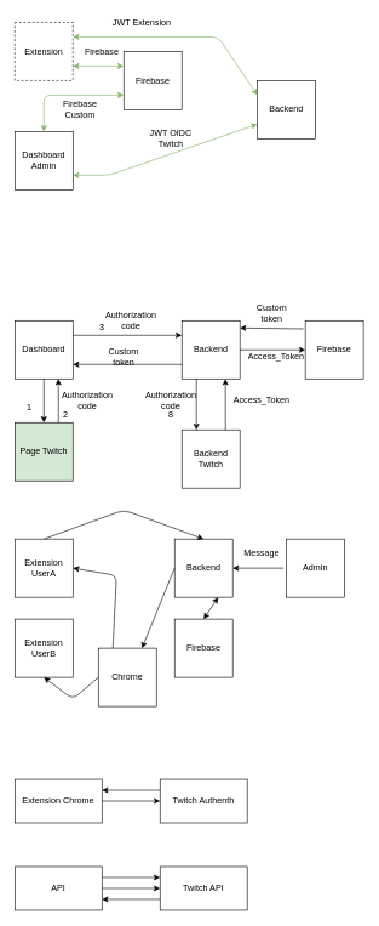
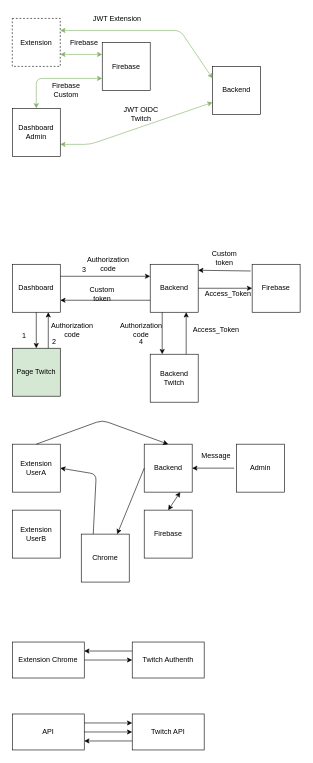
  <mxCell id="0" />
  <mxCell id="1" parent="0" />
  <mxCell id="2" value="Extension" style="whiteSpace=wrap;html=1;aspect=fixed;dashed=1;" parent="1" vertex="1"><mxGeometry x="20" y="30" width="80" height="80" as="geometry" /></mxCell>
  <mxCell id="3" value="Dashboard&lt;br&gt;Admin" style="whiteSpace=wrap;html=1;aspect=fixed;" parent="1" vertex="1"><mxGeometry x="20" y="180" width="80" height="80" as="geometry" /></mxCell>
  <mxCell id="4" value="Backend" style="whiteSpace=wrap;html=1;aspect=fixed;" parent="1" vertex="1"><mxGeometry x="354" y="110" width="80" height="80" as="geometry" /></mxCell>
  <mxCell id="5" value="" style="endArrow=classic;startArrow=classic;html=1;exitX=1;exitY=0.25;exitDx=0;exitDy=0;entryX=0;entryY=0.25;entryDx=0;entryDy=0;fillColor=#d5e8d4;strokeColor=#82b366;" parent="1" source="2" target="4" edge="1"><mxGeometry width="50" height="50" relative="1" as="geometry"><mxPoint x="280" y="180" as="sourcePoint" /><mxPoint x="330" y="130" as="targetPoint" /><Array as="points"><mxPoint x="300" y="50" /></Array></mxGeometry></mxCell>
  <mxCell id="6" value="JWT Extension" style="text;html=1;strokeColor=none;fillColor=none;align=center;verticalAlign=middle;whiteSpace=wrap;rounded=0;" parent="1" vertex="1"><mxGeometry x="140" y="20" width="110" height="20" as="geometry" /></mxCell>
  <mxCell id="7" value="" style="endArrow=classic;startArrow=classic;html=1;exitX=1;exitY=0.75;exitDx=0;exitDy=0;entryX=0;entryY=0.75;entryDx=0;entryDy=0;fillColor=#d5e8d4;strokeColor=#82b366;" parent="1" source="3" target="4" edge="1"><mxGeometry width="50" height="50" relative="1" as="geometry"><mxPoint x="280" y="180" as="sourcePoint" /><mxPoint x="330" y="130" as="targetPoint" /><Array as="points"><mxPoint x="150" y="240" /></Array></mxGeometry></mxCell>
  <mxCell id="8" value="JWT OIDC Twitch" style="text;html=1;strokeColor=none;fillColor=none;align=center;verticalAlign=middle;whiteSpace=wrap;rounded=0;" parent="1" vertex="1"><mxGeometry x="190" y="180" width="90" height="20" as="geometry" /></mxCell>
  <mxCell id="9" value="Firebase" style="whiteSpace=wrap;html=1;aspect=fixed;" parent="1" vertex="1"><mxGeometry x="170" y="70" width="80" height="80" as="geometry" /></mxCell>
  <mxCell id="10" value="" style="endArrow=classic;startArrow=classic;html=1;exitX=1;exitY=0.75;exitDx=0;exitDy=0;entryX=0;entryY=0.25;entryDx=0;entryDy=0;fillColor=#d5e8d4;strokeColor=#82b366;" parent="1" source="2" target="9" edge="1"><mxGeometry width="50" height="50" relative="1" as="geometry"><mxPoint x="270" y="180" as="sourcePoint" /><mxPoint x="320" y="130" as="targetPoint" /></mxGeometry></mxCell>
  <mxCell id="11" value="" style="endArrow=classic;startArrow=classic;html=1;exitX=0.5;exitY=0;exitDx=0;exitDy=0;entryX=0;entryY=0.75;entryDx=0;entryDy=0;fillColor=#d5e8d4;strokeColor=#82b366;" parent="1" source="3" target="9" edge="1"><mxGeometry width="50" height="50" relative="1" as="geometry"><mxPoint x="270" y="180" as="sourcePoint" /><mxPoint x="320" y="130" as="targetPoint" /><Array as="points"><mxPoint x="60" y="130" /></Array></mxGeometry></mxCell>
  <mxCell id="12" value="Firebase" style="text;html=1;strokeColor=none;fillColor=none;align=center;verticalAlign=middle;whiteSpace=wrap;rounded=0;" parent="1" vertex="1"><mxGeometry x="120" y="60" width="40" height="20" as="geometry" /></mxCell>
  <mxCell id="13" value="Firebase&lt;br&gt;Custom" style="text;html=1;strokeColor=none;fillColor=none;align=center;verticalAlign=middle;whiteSpace=wrap;rounded=0;" parent="1" vertex="1"><mxGeometry x="90" y="140" width="40" height="20" as="geometry" /></mxCell>
  <mxCell id="14" value="Dashboard" style="whiteSpace=wrap;html=1;aspect=fixed;" parent="1" vertex="1"><mxGeometry x="20" y="440" width="80" height="80" as="geometry" /></mxCell>
  <mxCell id="15" value="Page Twitch" style="whiteSpace=wrap;html=1;aspect=fixed;fillColor=#d5e8d4;" parent="1" vertex="1"><mxGeometry x="20" y="580" width="80" height="80" as="geometry" /></mxCell>
  <mxCell id="16" value="Backend" style="whiteSpace=wrap;html=1;aspect=fixed;" parent="1" vertex="1"><mxGeometry x="250" y="440" width="80" height="80" as="geometry" /></mxCell>
  <mxCell id="17" value="Backend Twitch" style="whiteSpace=wrap;html=1;aspect=fixed;" parent="1" vertex="1"><mxGeometry x="250" y="590" width="80" height="80" as="geometry" /></mxCell>
  <mxCell id="18" value="" style="endArrow=classic;html=1;entryX=0.5;entryY=0;entryDx=0;entryDy=0;exitX=0.5;exitY=1;exitDx=0;exitDy=0;" parent="1" source="14" target="15" edge="1"><mxGeometry width="50" height="50" relative="1" as="geometry"><mxPoint x="200" y="560" as="sourcePoint" /><mxPoint x="250" y="510" as="targetPoint" /></mxGeometry></mxCell>
  <mxCell id="19" value="" style="endArrow=classic;html=1;exitX=0.75;exitY=0;exitDx=0;exitDy=0;entryX=0.75;entryY=1;entryDx=0;entryDy=0;" parent="1" source="15" target="14" edge="1"><mxGeometry width="50" height="50" relative="1" as="geometry"><mxPoint x="200" y="560" as="sourcePoint" /><mxPoint x="250" y="510" as="targetPoint" /></mxGeometry></mxCell>
  <mxCell id="20" value="Authorization code" style="text;html=1;strokeColor=none;fillColor=none;align=center;verticalAlign=middle;whiteSpace=wrap;rounded=0;" parent="1" vertex="1"><mxGeometry x="100" y="540" width="40" height="20" as="geometry" /></mxCell>
  <mxCell id="21" value="1" style="text;html=1;strokeColor=none;fillColor=none;align=center;verticalAlign=middle;whiteSpace=wrap;rounded=0;" parent="1" vertex="1"><mxGeometry x="20" y="550" width="40" height="20" as="geometry" /></mxCell>
  <mxCell id="22" value="2" style="text;html=1;strokeColor=none;fillColor=none;align=center;verticalAlign=middle;whiteSpace=wrap;rounded=0;" parent="1" vertex="1"><mxGeometry x="70" y="560" width="40" height="20" as="geometry" /></mxCell>
  <mxCell id="23" value="" style="endArrow=classic;html=1;exitX=1;exitY=0.25;exitDx=0;exitDy=0;entryX=0;entryY=0.25;entryDx=0;entryDy=0;" parent="1" source="14" target="16" edge="1"><mxGeometry width="50" height="50" relative="1" as="geometry"><mxPoint x="200" y="560" as="sourcePoint" /><mxPoint x="250" y="510" as="targetPoint" /></mxGeometry></mxCell>
  <mxCell id="24" value="Authorization code" style="text;html=1;strokeColor=none;fillColor=none;align=center;verticalAlign=middle;whiteSpace=wrap;rounded=0;" parent="1" vertex="1"><mxGeometry x="160" y="430" width="40" height="20" as="geometry" /></mxCell>
  <mxCell id="25" value="3" style="text;html=1;strokeColor=none;fillColor=none;align=center;verticalAlign=middle;whiteSpace=wrap;rounded=0;" parent="1" vertex="1"><mxGeometry x="120" y="440" width="40" height="20" as="geometry" /></mxCell>
  <mxCell id="26" value="" style="endArrow=classic;html=1;exitX=0.25;exitY=1;exitDx=0;exitDy=0;entryX=0.25;entryY=0;entryDx=0;entryDy=0;" parent="1" source="16" target="17" edge="1"><mxGeometry width="50" height="50" relative="1" as="geometry"><mxPoint x="200" y="560" as="sourcePoint" /><mxPoint x="250" y="510" as="targetPoint" /></mxGeometry></mxCell>
  <mxCell id="27" value="Authorization code" style="text;html=1;strokeColor=none;fillColor=none;align=center;verticalAlign=middle;whiteSpace=wrap;rounded=0;" parent="1" vertex="1"><mxGeometry x="215" y="540" width="40" height="20" as="geometry" /></mxCell>
- <mxCell id="28" value="8" style="text;html=1;strokeColor=none;fillColor=none;align=center;verticalAlign=middle;whiteSpace=wrap;rounded=0;" parent="1" vertex="1"><mxGeometry x="215" y="560" width="40" height="20" as="geometry" /></mxCell>
+ <mxCell id="28" value="4" style="text;html=1;strokeColor=none;fillColor=none;align=center;verticalAlign=middle;whiteSpace=wrap;rounded=0;" parent="1" vertex="1"><mxGeometry x="215" y="560" width="40" height="20" as="geometry" /></mxCell>
  <mxCell id="29" value="" style="endArrow=classic;html=1;exitX=0.75;exitY=0;exitDx=0;exitDy=0;entryX=0.75;entryY=1;entryDx=0;entryDy=0;" parent="1" source="17" target="16" edge="1"><mxGeometry width="50" height="50" relative="1" as="geometry"><mxPoint x="200" y="560" as="sourcePoint" /><mxPoint x="250" y="510" as="targetPoint" /></mxGeometry></mxCell>
  <mxCell id="30" value="Access_Token" style="text;html=1;strokeColor=none;fillColor=none;align=center;verticalAlign=middle;whiteSpace=wrap;rounded=0;" parent="1" vertex="1"><mxGeometry x="340" y="540" width="40" height="20" as="geometry" /></mxCell>
  <mxCell id="31" value="Firebase" style="whiteSpace=wrap;html=1;aspect=fixed;" parent="1" vertex="1"><mxGeometry x="420" y="440" width="80" height="80" as="geometry" /></mxCell>
  <mxCell id="32" value="" style="endArrow=classic;html=1;exitX=1;exitY=0.5;exitDx=0;exitDy=0;entryX=0;entryY=0.5;entryDx=0;entryDy=0;" parent="1" source="16" target="31" edge="1"><mxGeometry width="50" height="50" relative="1" as="geometry"><mxPoint x="200" y="560" as="sourcePoint" /><mxPoint x="250" y="510" as="targetPoint" /></mxGeometry></mxCell>
  <mxCell id="33" value="" style="endArrow=classic;html=1;exitX=-0.031;exitY=0.14;exitDx=0;exitDy=0;exitPerimeter=0;" parent="1" source="31" edge="1"><mxGeometry width="50" height="50" relative="1" as="geometry"><mxPoint x="200" y="560" as="sourcePoint" /><mxPoint x="330" y="450" as="targetPoint" /></mxGeometry></mxCell>
  <mxCell id="34" value="" style="endArrow=classic;html=1;entryX=1;entryY=0.75;entryDx=0;entryDy=0;exitX=0;exitY=0.75;exitDx=0;exitDy=0;" parent="1" source="16" target="14" edge="1"><mxGeometry width="50" height="50" relative="1" as="geometry"><mxPoint x="120" y="500" as="sourcePoint" /><mxPoint x="250" y="510" as="targetPoint" /></mxGeometry></mxCell>
  <mxCell id="35" value="Access_Token" style="text;html=1;strokeColor=none;fillColor=none;align=center;verticalAlign=middle;whiteSpace=wrap;rounded=0;" parent="1" vertex="1"><mxGeometry x="360" y="480" width="40" height="20" as="geometry" /></mxCell>
  <mxCell id="36" value="Custom token" style="text;html=1;strokeColor=none;fillColor=none;align=center;verticalAlign=middle;whiteSpace=wrap;rounded=0;" parent="1" vertex="1"><mxGeometry x="354" y="420" width="40" height="20" as="geometry" /></mxCell>
  <mxCell id="37" value="Custom token" style="text;html=1;strokeColor=none;fillColor=none;align=center;verticalAlign=middle;whiteSpace=wrap;rounded=0;" parent="1" vertex="1"><mxGeometry x="150" y="480" width="40" height="20" as="geometry" /></mxCell>
  <mxCell id="38" value="Extension&lt;br&gt;UserA" style="whiteSpace=wrap;html=1;aspect=fixed;" parent="1" vertex="1"><mxGeometry x="20" y="740" width="80" height="80" as="geometry" /></mxCell>
  <mxCell id="39" value="Extension&lt;br&gt;UserB" style="whiteSpace=wrap;html=1;aspect=fixed;" parent="1" vertex="1"><mxGeometry x="20" y="850" width="80" height="80" as="geometry" /></mxCell>
  <mxCell id="40" value="Backend" style="whiteSpace=wrap;html=1;aspect=fixed;" parent="1" vertex="1"><mxGeometry x="240" y="740" width="80" height="80" as="geometry" /></mxCell>
  <mxCell id="41" value="Firebase" style="whiteSpace=wrap;html=1;aspect=fixed;" parent="1" vertex="1"><mxGeometry x="240" y="850" width="80" height="80" as="geometry" /></mxCell>
  <mxCell id="42" value="Admin" style="whiteSpace=wrap;html=1;aspect=fixed;" parent="1" vertex="1"><mxGeometry x="394" y="740" width="80" height="80" as="geometry" /></mxCell>
  <mxCell id="43" value="" style="endArrow=classic;html=1;entryX=1;entryY=0.5;entryDx=0;entryDy=0;" parent="1" target="40" edge="1"><mxGeometry width="50" height="50" relative="1" as="geometry"><mxPoint x="390" y="780" as="sourcePoint" /><mxPoint x="270" y="820" as="targetPoint" /></mxGeometry></mxCell>
  <mxCell id="44" value="Message" style="text;html=1;strokeColor=none;fillColor=none;align=center;verticalAlign=middle;whiteSpace=wrap;rounded=0;" parent="1" vertex="1"><mxGeometry x="340" y="750" width="40" height="20" as="geometry" /></mxCell>
  <mxCell id="45" value="" style="endArrow=classic;startArrow=classic;html=1;entryX=0.75;entryY=1;entryDx=0;entryDy=0;exitX=0.5;exitY=0;exitDx=0;exitDy=0;" parent="1" source="41" target="40" edge="1"><mxGeometry width="50" height="50" relative="1" as="geometry"><mxPoint x="220" y="870" as="sourcePoint" /><mxPoint x="270" y="820" as="targetPoint" /><Array as="points" /></mxGeometry></mxCell>
- <mxCell id="46" value="" style="endArrow=classic;html=1;entryX=0.5;entryY=1;entryDx=0;entryDy=0;exitX=0;exitY=0.5;exitDx=0;exitDy=0;" parent="1" source="48" target="39" edge="1"><mxGeometry width="50" height="50" relative="1" as="geometry"><mxPoint x="220" y="870" as="sourcePoint" /><mxPoint x="270" y="820" as="targetPoint" /><Array as="points"><mxPoint x="100" y="960" /></Array></mxGeometry></mxCell>
  <mxCell id="47" value="" style="endArrow=classic;html=1;exitX=0;exitY=0.5;exitDx=0;exitDy=0;entryX=0.75;entryY=0;entryDx=0;entryDy=0;" parent="1" source="40" target="48" edge="1"><mxGeometry width="50" height="50" relative="1" as="geometry"><mxPoint x="220" y="870" as="sourcePoint" /><mxPoint x="270" y="820" as="targetPoint" /></mxGeometry></mxCell>
  <mxCell id="48" value="Chrome" style="whiteSpace=wrap;html=1;aspect=fixed;" parent="1" vertex="1"><mxGeometry x="135" y="890" width="80" height="80" as="geometry" /></mxCell>
  <mxCell id="49" value="" style="endArrow=classic;html=1;exitX=0.25;exitY=0;exitDx=0;exitDy=0;entryX=1;entryY=0.5;entryDx=0;entryDy=0;" parent="1" source="48" target="38" edge="1"><mxGeometry width="50" height="50" relative="1" as="geometry"><mxPoint x="220" y="870" as="sourcePoint" /><mxPoint x="270" y="820" as="targetPoint" /><Array as="points"><mxPoint x="160" y="790" /></Array></mxGeometry></mxCell>
  <mxCell id="50" value="" style="endArrow=classic;html=1;exitX=0.5;exitY=0;exitDx=0;exitDy=0;entryX=0.5;entryY=0;entryDx=0;entryDy=0;" parent="1" source="38" target="40" edge="1"><mxGeometry width="50" height="50" relative="1" as="geometry"><mxPoint x="220" y="800" as="sourcePoint" /><mxPoint x="270" y="750" as="targetPoint" /><Array as="points"><mxPoint x="170" y="700" /></Array></mxGeometry></mxCell>
  <mxCell id="51" value="" style="edgeStyle=orthogonalEdgeStyle;rounded=0;orthogonalLoop=1;jettySize=auto;html=1;" edge="1" parent="1" source="52" target="53"><mxGeometry relative="1" as="geometry" /></mxCell>
  <mxCell id="52" value="Extension Chrome" style="rounded=0;whiteSpace=wrap;html=1;" vertex="1" parent="1"><mxGeometry x="20" y="1070" width="120" height="60" as="geometry" /></mxCell>
  <mxCell id="53" value="Twitch Authenth" style="rounded=0;whiteSpace=wrap;html=1;" vertex="1" parent="1"><mxGeometry x="220" y="1070" width="120" height="60" as="geometry" /></mxCell>
  <mxCell id="54" value="" style="endArrow=classic;html=1;exitX=0;exitY=0.25;exitDx=0;exitDy=0;entryX=1;entryY=0.25;entryDx=0;entryDy=0;" edge="1" parent="1" source="53" target="52"><mxGeometry width="50" height="50" relative="1" as="geometry"><mxPoint x="250" y="1180" as="sourcePoint" /><mxPoint x="300" y="1130" as="targetPoint" /></mxGeometry></mxCell>
  <mxCell id="55" value="API" style="rounded=0;whiteSpace=wrap;html=1;" vertex="1" parent="1"><mxGeometry x="20" y="1190" width="120" height="60" as="geometry" /></mxCell>
  <mxCell id="56" value="Twitch API" style="rounded=0;whiteSpace=wrap;html=1;" vertex="1" parent="1"><mxGeometry x="220" y="1190" width="120" height="60" as="geometry" /></mxCell>
  <mxCell id="57" value="" style="endArrow=classic;html=1;exitX=1;exitY=0.5;exitDx=0;exitDy=0;entryX=0;entryY=0.5;entryDx=0;entryDy=0;" edge="1" parent="1" source="55" target="56"><mxGeometry width="50" height="50" relative="1" as="geometry"><mxPoint x="250" y="1180" as="sourcePoint" /><mxPoint x="300" y="1130" as="targetPoint" /></mxGeometry></mxCell>
  <mxCell id="58" value="" style="endArrow=classic;html=1;exitX=0;exitY=0.75;exitDx=0;exitDy=0;entryX=1;entryY=0.75;entryDx=0;entryDy=0;" edge="1" parent="1" source="56" target="55"><mxGeometry width="50" height="50" relative="1" as="geometry"><mxPoint x="250" y="1180" as="sourcePoint" /><mxPoint x="300" y="1130" as="targetPoint" /></mxGeometry></mxCell>
  <mxCell id="59" value="" style="endArrow=classic;html=1;exitX=1;exitY=0.25;exitDx=0;exitDy=0;entryX=0;entryY=0.25;entryDx=0;entryDy=0;" edge="1" parent="1" source="55" target="56"><mxGeometry width="50" height="50" relative="1" as="geometry"><mxPoint x="250" y="1180" as="sourcePoint" /><mxPoint x="300" y="1130" as="targetPoint" /></mxGeometry></mxCell>
